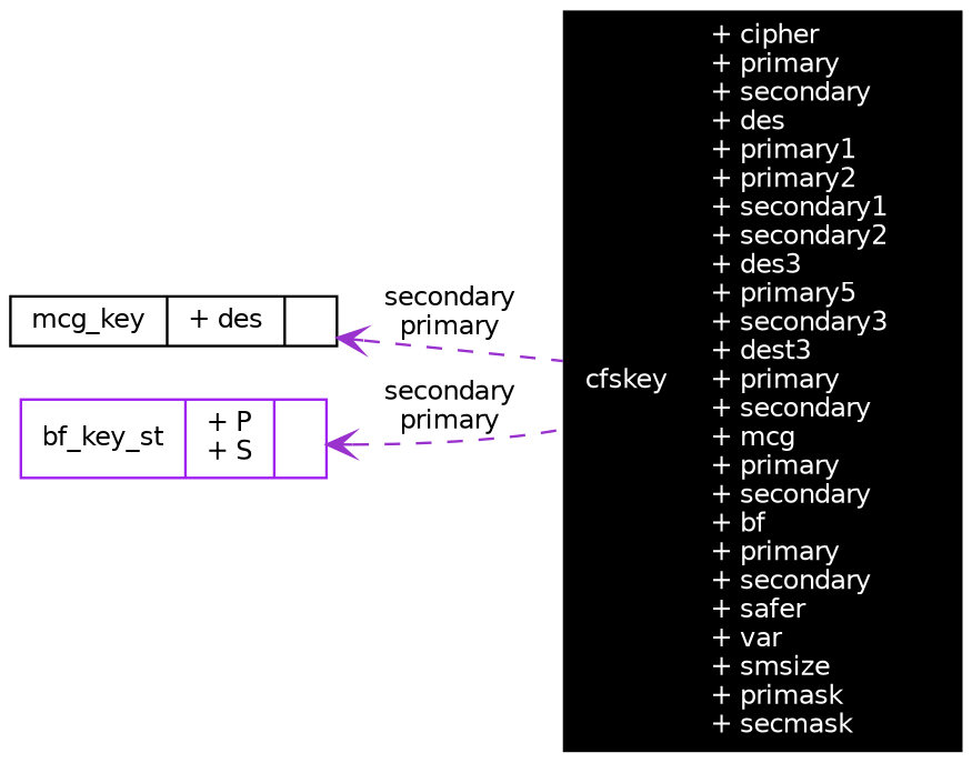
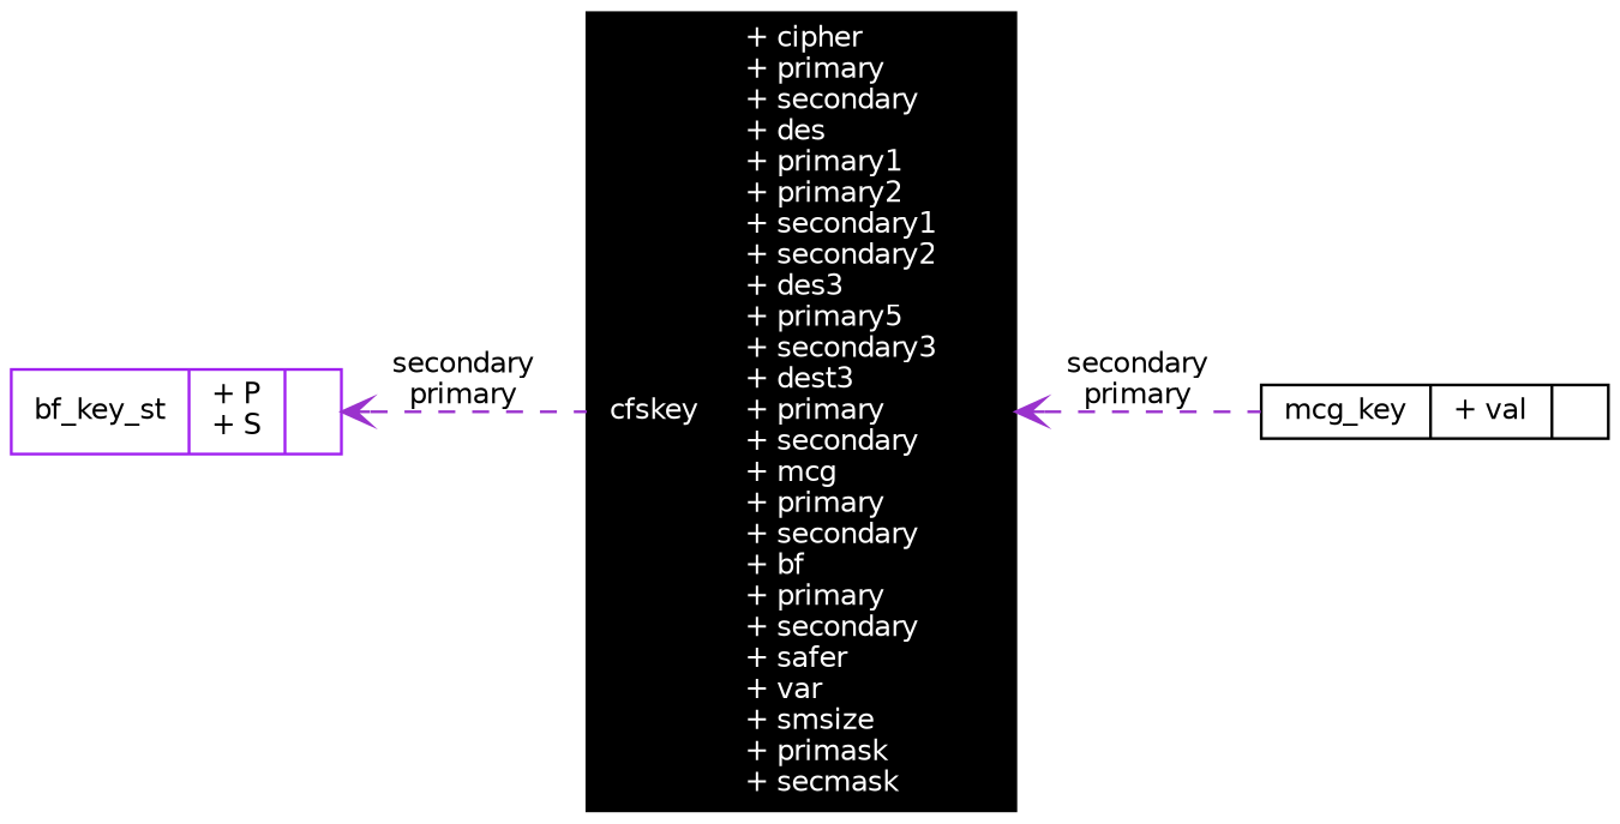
  digraph {
    rankdir=LR
    node [color=black fontname=Helvetica fontsize=10 shape=record]
    edge [arrowtail=open color=darkorchid3 dir=back fontname=Helvetica fontsize=10 labelfontname=Helvetica labelfontsize=10 style=dashed]
    n1 [fillcolor=black fontcolor=white height=0.2 label="{cfskey\n|+ cipher\l+ primary\l+ secondary\l+ des\l+ primary1\l+ primary2\l+ secondary1\l+ secondary2\l+ des3\l+ primary5\l+ secondary3\l+ dest3\l+ primary\l+ secondary\l+ mcg\l+ primary\l+ secondary\l+ bf\l+ primary\l+ secondary\l+ safer\l+ var\l+ smsize\l+ primask\l+ secmask\l|}" style=filled width=0.4]
-   n2 [height=0.2 label="{mcg_key\n|+ des\l|}" width=0.4]
+   n2 [height=0.2 label="{mcg_key\n|+ val\l|}" width=0.4]
    n3 [color=purple height=0.2 label="{bf_key_st\n|+ P\l+ S\l|}" width=0.4]
-   n2 -> n1 [label="secondary\nprimary"]
+   n1 -> n2 [label="secondary\nprimary"]
    n3 -> n1 [label="secondary\nprimary"]
  }
